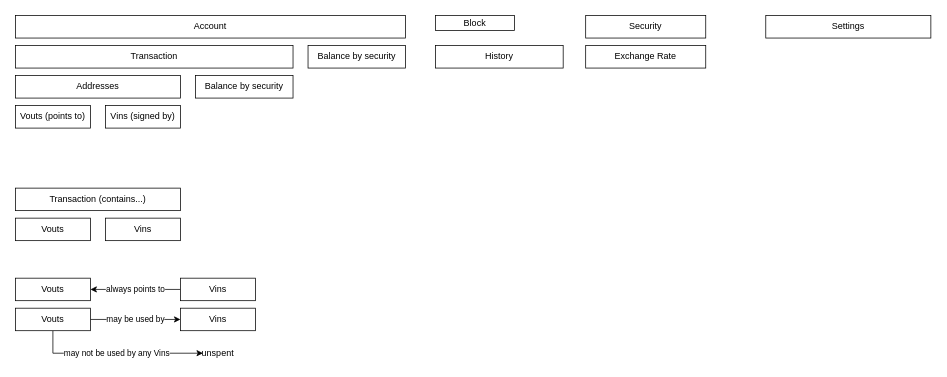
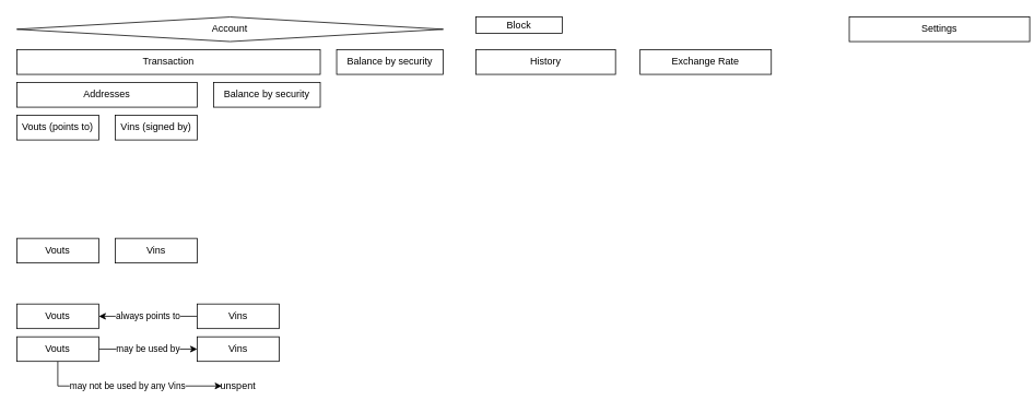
  <mxCell id="0" />
  <mxCell id="1" parent="0" />
- <mxCell id="2" value="Account" style="rounded=0;whiteSpace=wrap;html=1;" parent="1" vertex="1"><mxGeometry x="20" y="20" width="520" height="30" as="geometry" /></mxCell>
+ <mxCell id="2" value="Account" style="rhombus;whiteSpace=wrap;html=1;" parent="1" vertex="1"><mxGeometry x="20" y="20" width="520" height="30" as="geometry" /></mxCell>
  <mxCell id="3" value="Transaction" style="rounded=0;whiteSpace=wrap;html=1;" parent="1" vertex="1"><mxGeometry x="20" y="60" width="370" height="30" as="geometry" /></mxCell>
  <mxCell id="4" value="Addresses" style="rounded=0;whiteSpace=wrap;html=1;" parent="1" vertex="1"><mxGeometry x="20" y="100" width="220" height="30" as="geometry" /></mxCell>
  <mxCell id="5" value="Vouts (points to)" style="rounded=0;whiteSpace=wrap;html=1;" parent="1" vertex="1"><mxGeometry x="20" y="140" width="100" height="30" as="geometry" /></mxCell>
  <mxCell id="6" value="Balance by security" style="rounded=0;whiteSpace=wrap;html=1;" parent="1" vertex="1"><mxGeometry x="410" y="60" width="130" height="30" as="geometry" /></mxCell>
  <mxCell id="7" value="Balance by security" style="rounded=0;whiteSpace=wrap;html=1;" parent="1" vertex="1"><mxGeometry x="260" y="100" width="130" height="30" as="geometry" /></mxCell>
  <mxCell id="8" value="Block" style="rounded=0;whiteSpace=wrap;html=1;" parent="1" vertex="1"><mxGeometry x="580" y="20" width="105" height="20" as="geometry" /></mxCell>
  <mxCell id="9" value="History" style="rounded=0;whiteSpace=wrap;html=1;" parent="1" vertex="1"><mxGeometry x="580" y="60" width="170" height="30" as="geometry" /></mxCell>
- <mxCell id="10" value="Security" style="rounded=0;whiteSpace=wrap;html=1;" parent="1" vertex="1"><mxGeometry x="780" y="20" width="160" height="30" as="geometry" /></mxCell>
  <mxCell id="11" value="Exchange Rate" style="rounded=0;whiteSpace=wrap;html=1;" parent="1" vertex="1"><mxGeometry x="780" y="60" width="160" height="30" as="geometry" /></mxCell>
- <mxCell id="12" value="Settings" style="rounded=0;whiteSpace=wrap;html=1;" parent="1" vertex="1"><mxGeometry x="1020" y="20" width="220" height="30" as="geometry" /></mxCell>
+ <mxCell id="12" value="Settings" style="rounded=0;whiteSpace=wrap;html=1;" parent="1" vertex="1"><mxGeometry x="1035" y="20" width="220" height="30" as="geometry" /></mxCell>
  <mxCell id="13" value="Vins (signed by)" style="rounded=0;whiteSpace=wrap;html=1;" vertex="1" parent="1"><mxGeometry x="140" y="140" width="100" height="30" as="geometry" /></mxCell>
  <mxCell id="14" value="Vouts" style="rounded=0;whiteSpace=wrap;html=1;" vertex="1" parent="1"><mxGeometry x="20" y="290" width="100" height="30" as="geometry" /></mxCell>
  <mxCell id="15" value="Vins" style="rounded=0;whiteSpace=wrap;html=1;" vertex="1" parent="1"><mxGeometry x="140" y="290" width="100" height="30" as="geometry" /></mxCell>
- <mxCell id="16" value="Transaction (contains...)" style="rounded=0;whiteSpace=wrap;html=1;" vertex="1" parent="1"><mxGeometry x="20" y="250" width="220" height="30" as="geometry" /></mxCell>
  <mxCell id="17" value="always points to" style="edgeStyle=orthogonalEdgeStyle;rounded=0;orthogonalLoop=1;jettySize=auto;html=1;" edge="1" parent="1" source="18" target="19"><mxGeometry relative="1" as="geometry" /></mxCell>
  <mxCell id="18" value="Vins" style="rounded=0;whiteSpace=wrap;html=1;" vertex="1" parent="1"><mxGeometry x="240" y="370" width="100" height="30" as="geometry" /></mxCell>
  <mxCell id="19" value="Vouts" style="rounded=0;whiteSpace=wrap;html=1;" vertex="1" parent="1"><mxGeometry x="20" y="370" width="100" height="30" as="geometry" /></mxCell>
  <mxCell id="20" value="Vins" style="rounded=0;whiteSpace=wrap;html=1;" vertex="1" parent="1"><mxGeometry x="240" y="410" width="100" height="30" as="geometry" /></mxCell>
  <mxCell id="21" value="may be used by" style="edgeStyle=orthogonalEdgeStyle;rounded=0;orthogonalLoop=1;jettySize=auto;html=1;" edge="1" parent="1" source="23" target="20"><mxGeometry relative="1" as="geometry" /></mxCell>
  <mxCell id="22" value="may not be used by any Vins" style="edgeStyle=orthogonalEdgeStyle;rounded=0;orthogonalLoop=1;jettySize=auto;html=1;entryX=0;entryY=0.5;entryDx=0;entryDy=0;" edge="1" parent="1" source="23" target="24"><mxGeometry relative="1" as="geometry"><mxPoint x="270" y="470" as="targetPoint" /><Array as="points"><mxPoint x="70" y="470" /></Array></mxGeometry></mxCell>
  <mxCell id="23" value="Vouts" style="rounded=0;whiteSpace=wrap;html=1;" vertex="1" parent="1"><mxGeometry x="20" y="410" width="100" height="30" as="geometry" /></mxCell>
  <mxCell id="24" value="unspent" style="text;html=1;strokeColor=none;fillColor=none;align=center;verticalAlign=middle;whiteSpace=wrap;rounded=0;" vertex="1" parent="1"><mxGeometry x="270" y="460" width="40" height="20" as="geometry" /></mxCell>
